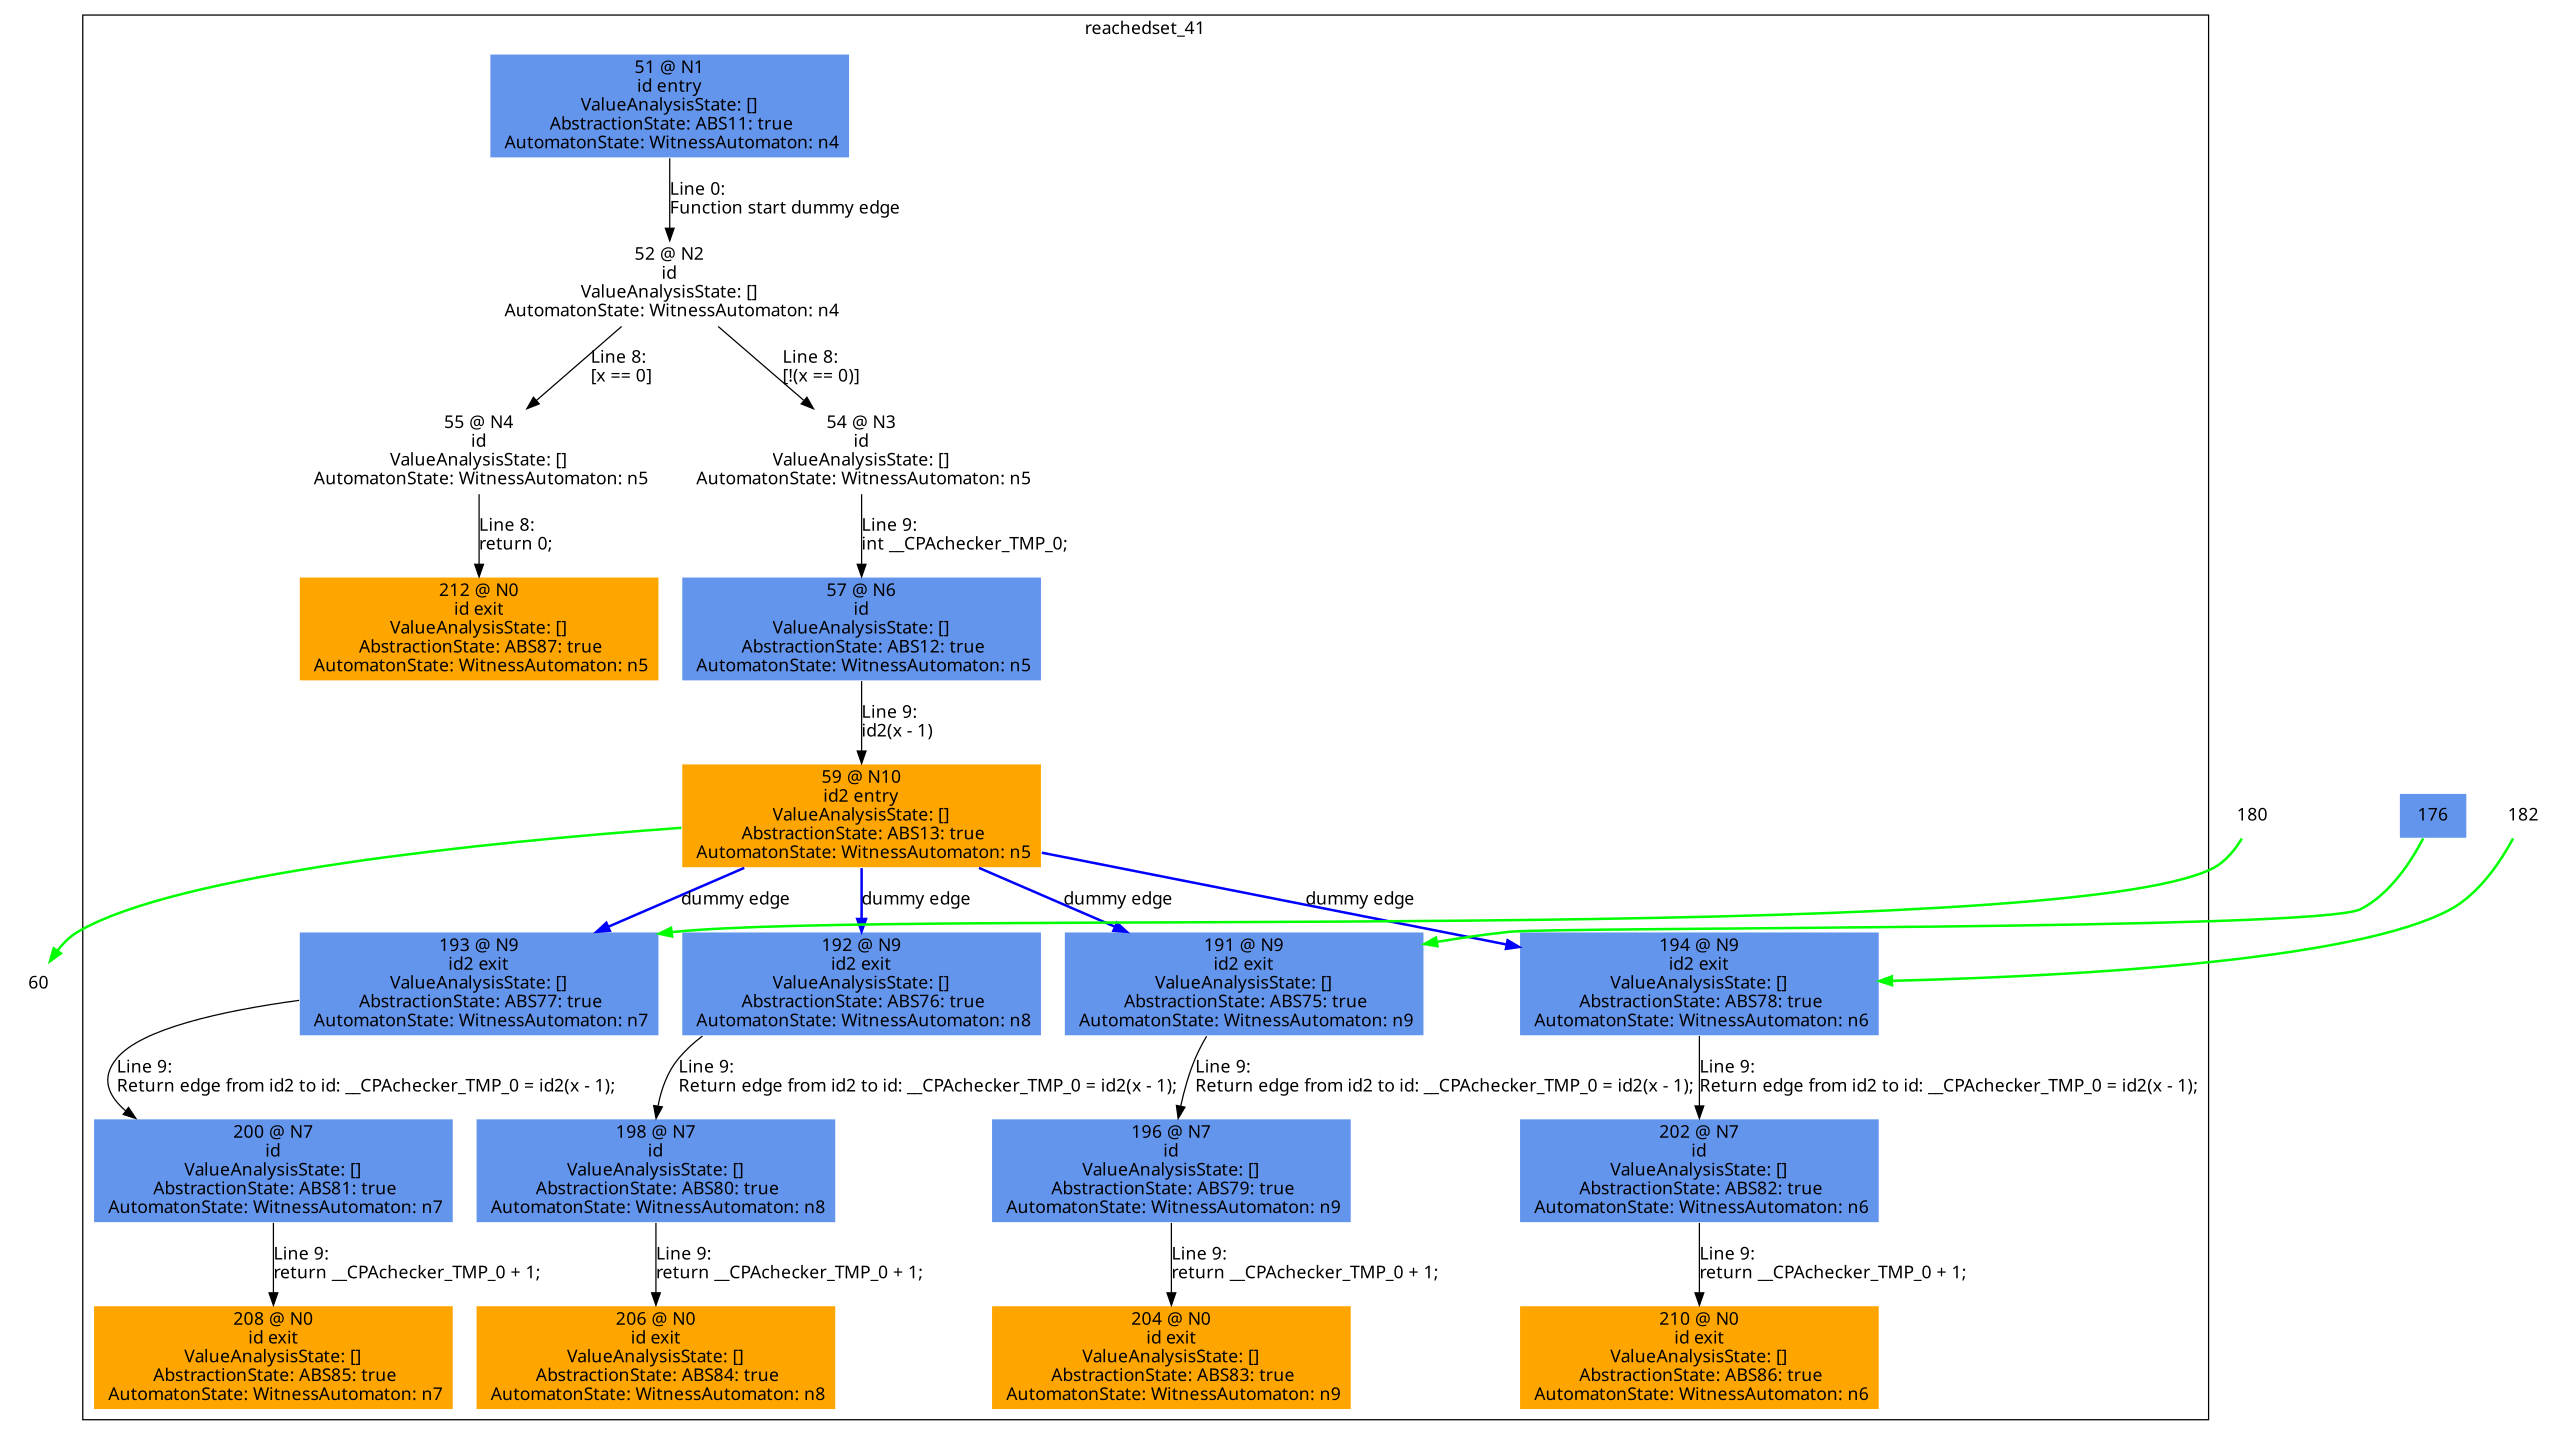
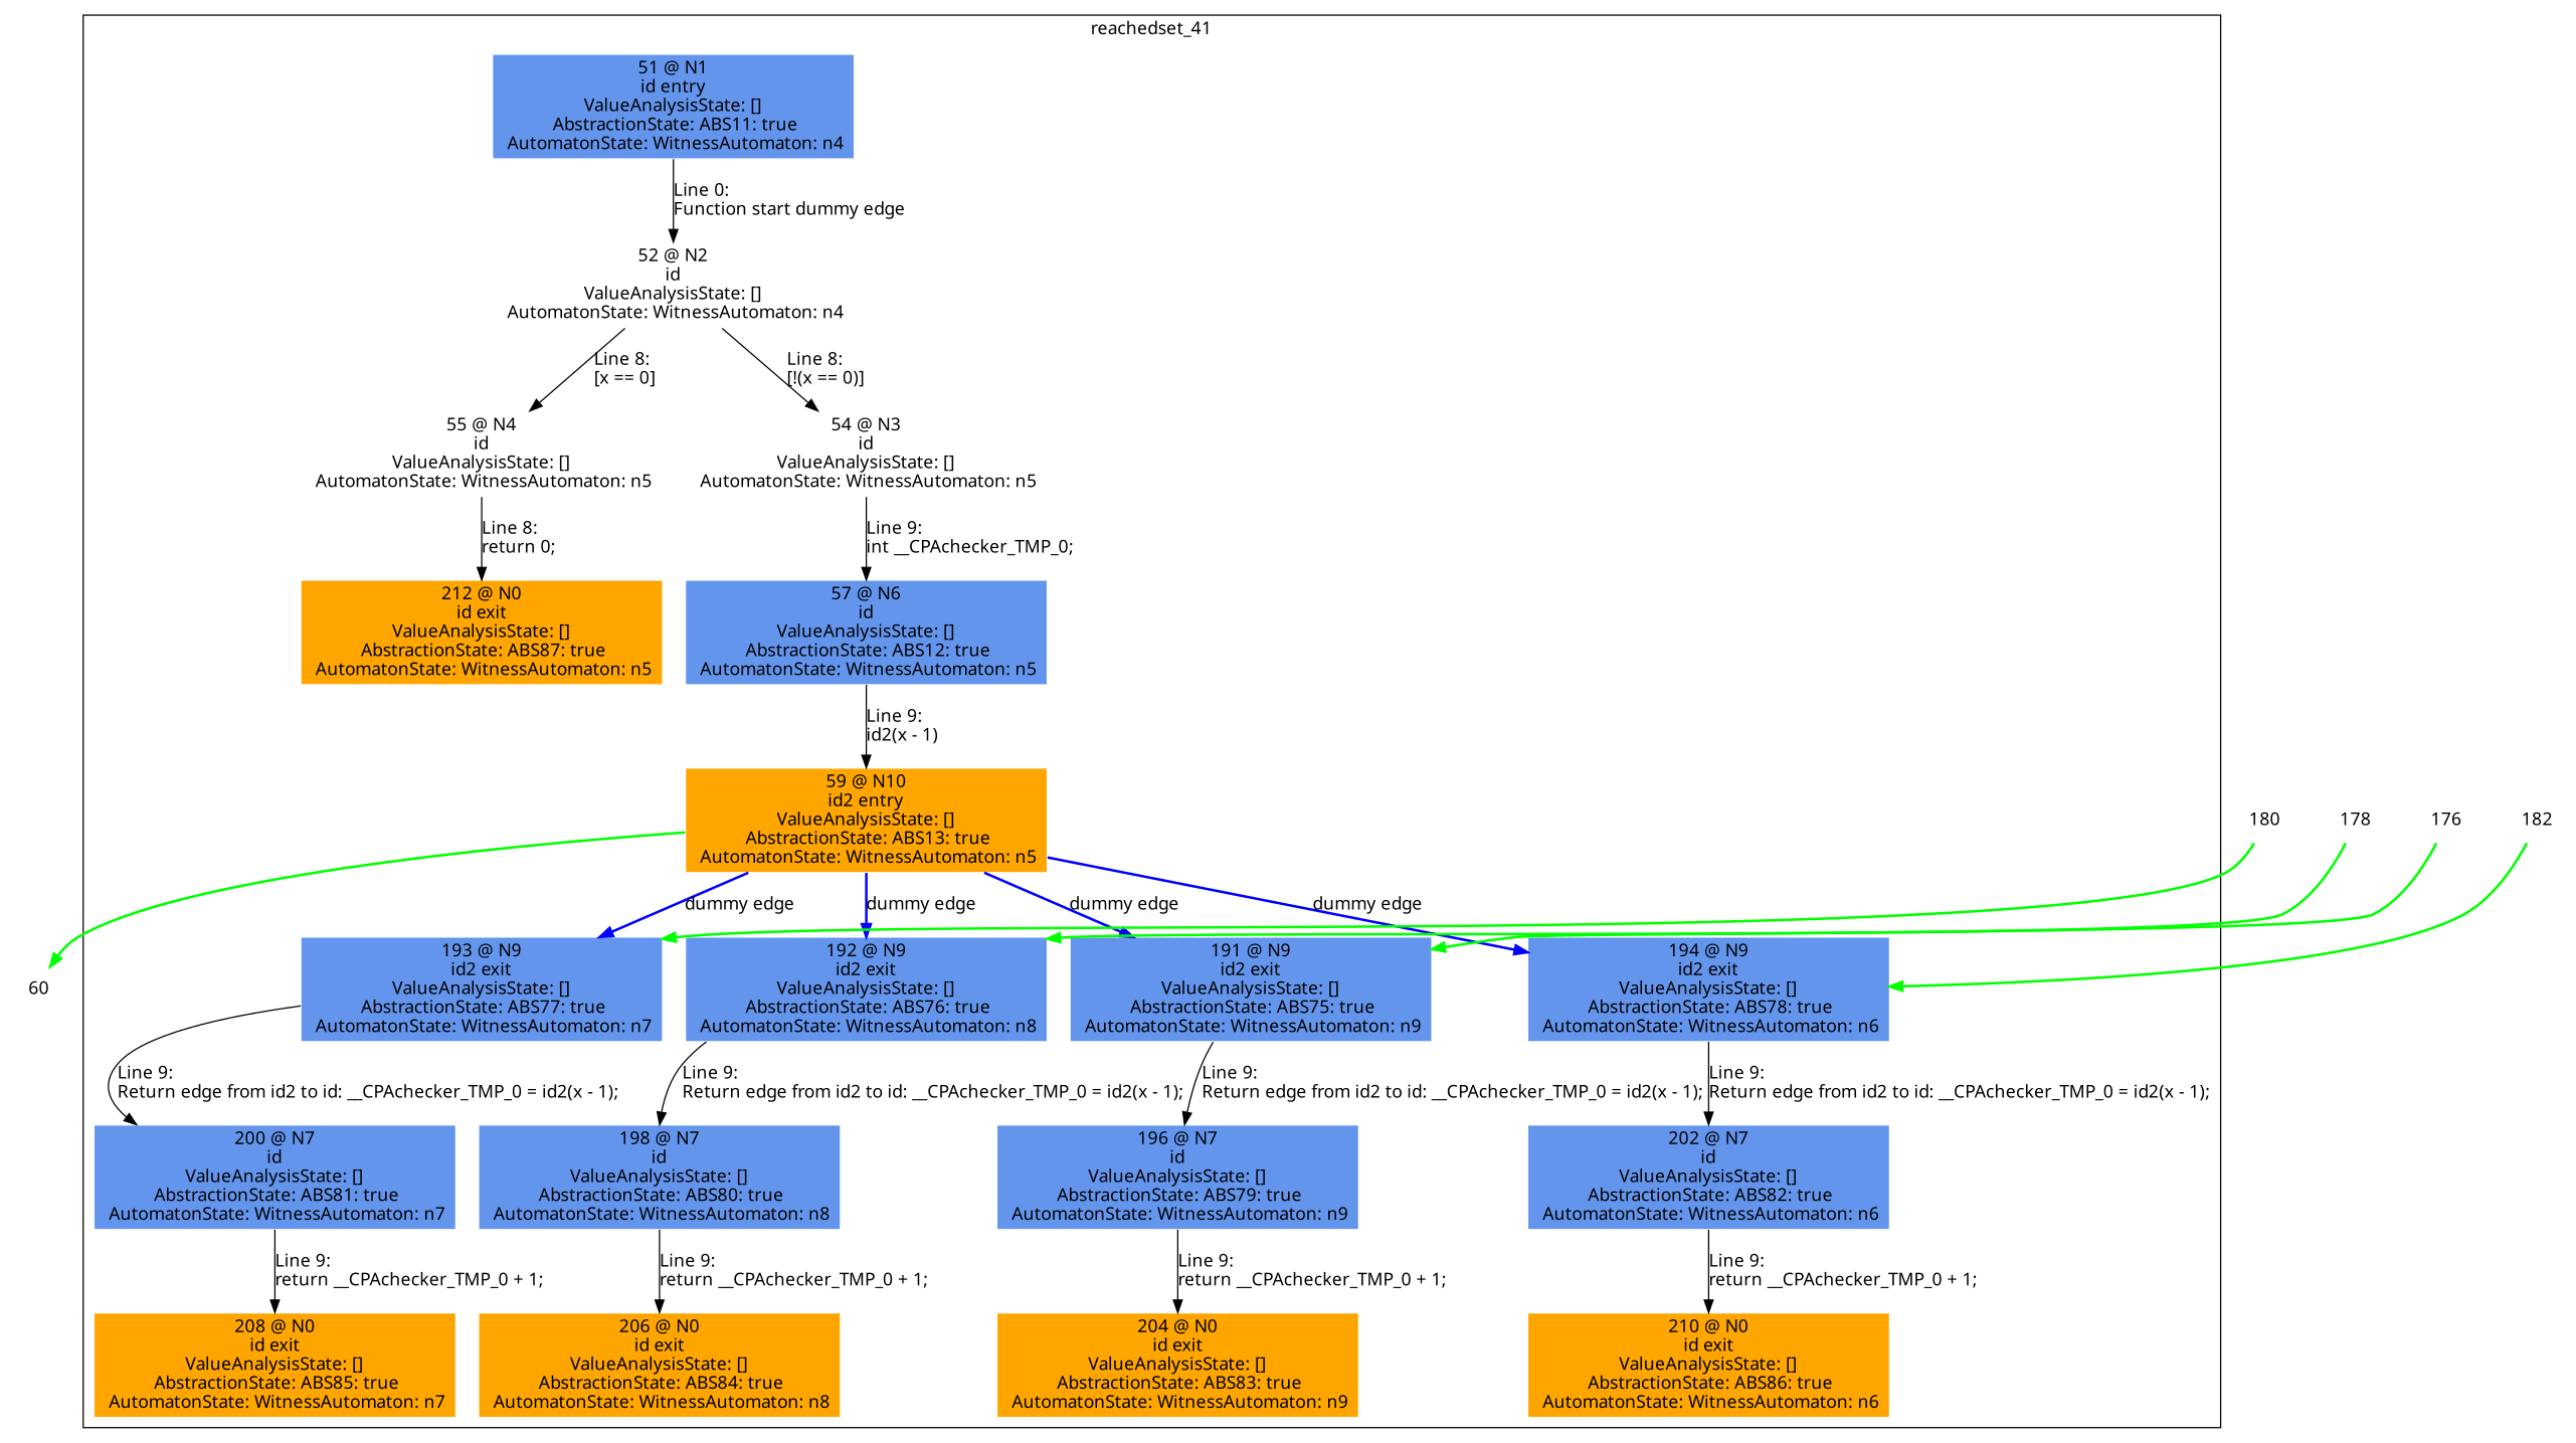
  digraph {
    fontname="Noto Sans"
    node [color=white fillcolor=cornflowerblue fontname="Noto Sans" shape=box style=filled]
    edge [fontname="Noto Sans"]
    n1 [label="51 @ N1\nid entry\nValueAnalysisState: []\n AbstractionState: ABS11: true\n AutomatonState: WitnessAutomaton: n4\n"]
    n2 [label="52 @ N2\nid\nValueAnalysisState: []\n AutomatonState: WitnessAutomaton: n4\n" fillcolor=""]
    n3 [label="55 @ N4\nid\nValueAnalysisState: []\n AutomatonState: WitnessAutomaton: n5\n" fillcolor=""]
    n4 [label="54 @ N3\nid\nValueAnalysisState: []\n AutomatonState: WitnessAutomaton: n5\n" fillcolor=""]
    n5 [fillcolor=orange label="212 @ N0\nid exit\nValueAnalysisState: []\n AbstractionState: ABS87: true\n AutomatonState: WitnessAutomaton: n5\n"]
    n6 [label="57 @ N6\nid\nValueAnalysisState: []\n AbstractionState: ABS12: true\n AutomatonState: WitnessAutomaton: n5\n"]
    n7 [fillcolor=orange label="59 @ N10\nid2 entry\nValueAnalysisState: []\n AbstractionState: ABS13: true\n AutomatonState: WitnessAutomaton: n5\n"]
    n8 [label="194 @ N9\nid2 exit\nValueAnalysisState: []\n AbstractionState: ABS78: true\n AutomatonState: WitnessAutomaton: n6\n"]
    n9 [label="193 @ N9\nid2 exit\nValueAnalysisState: []\n AbstractionState: ABS77: true\n AutomatonState: WitnessAutomaton: n7\n"]
    n10 [label="192 @ N9\nid2 exit\nValueAnalysisState: []\n AbstractionState: ABS76: true\n AutomatonState: WitnessAutomaton: n8\n"]
    n11 [label="191 @ N9\nid2 exit\nValueAnalysisState: []\n AbstractionState: ABS75: true\n AutomatonState: WitnessAutomaton: n9\n"]
    n12 [label="202 @ N7\nid\nValueAnalysisState: []\n AbstractionState: ABS82: true\n AutomatonState: WitnessAutomaton: n6\n"]
    n13 [fillcolor=orange label="210 @ N0\nid exit\nValueAnalysisState: []\n AbstractionState: ABS86: true\n AutomatonState: WitnessAutomaton: n6\n"]
    n14 [label="200 @ N7\nid\nValueAnalysisState: []\n AbstractionState: ABS81: true\n AutomatonState: WitnessAutomaton: n7\n"]
    n15 [fillcolor=orange label="208 @ N0\nid exit\nValueAnalysisState: []\n AbstractionState: ABS85: true\n AutomatonState: WitnessAutomaton: n7\n"]
    n16 [label="198 @ N7\nid\nValueAnalysisState: []\n AbstractionState: ABS80: true\n AutomatonState: WitnessAutomaton: n8\n"]
    n17 [fillcolor=orange label="206 @ N0\nid exit\nValueAnalysisState: []\n AbstractionState: ABS84: true\n AutomatonState: WitnessAutomaton: n8\n"]
    n18 [label="196 @ N7\nid\nValueAnalysisState: []\n AbstractionState: ABS79: true\n AutomatonState: WitnessAutomaton: n9\n"]
    n19 [fillcolor=orange label="204 @ N0\nid exit\nValueAnalysisState: []\n AbstractionState: ABS83: true\n AutomatonState: WitnessAutomaton: n9\n"]
    60 [fillcolor=""]
-   176
+   176 [fillcolor=""]
+   178 [fillcolor=""]
    180 [fillcolor=""]
    182 [fillcolor=""]
    subgraph cluster_1 {
      label=reachedset_41
      n1
      n2
      n3
      n4
      n5
      n6
      n7
      n8
      n9
      n10
      n11
      n12
      n13
      n14
      n15
      n16
      n17
      n18
      n19
    }
    n1 -> n2 [label="Line 0: \lFunction start dummy edge\l"]
    n2 -> n3 [label="Line 8: \l[x == 0]\l"]
    n2 -> n4 [label="Line 8: \l[!(x == 0)]\l"]
    n3 -> n5 [label="Line 8: \lreturn 0;\l"]
    n4 -> n6 [label="Line 9: \lint __CPAchecker_TMP_0;\l"]
    n6 -> n7 [label="Line 9: \lid2(x - 1)\l"]
    n7 -> n8 [color=blue label="dummy edge" style=bold]
    n7 -> n9 [color=blue label="dummy edge" style=bold]
    n7 -> n10 [color=blue label="dummy edge" style=bold]
    n7 -> n11 [color=blue label="dummy edge" style=bold]
    n7 -> 60 [color=green style=bold]
    n8 -> n12 [label="Line 9: \lReturn edge from id2 to id: __CPAchecker_TMP_0 = id2(x - 1);\l"]
    n9 -> n14 [label="Line 9: \lReturn edge from id2 to id: __CPAchecker_TMP_0 = id2(x - 1);\l"]
    n10 -> n16 [label="Line 9: \lReturn edge from id2 to id: __CPAchecker_TMP_0 = id2(x - 1);\l"]
    n11 -> n18 [label="Line 9: \lReturn edge from id2 to id: __CPAchecker_TMP_0 = id2(x - 1);\l"]
    n12 -> n13 [label="Line 9: \lreturn __CPAchecker_TMP_0 + 1;\l"]
    n14 -> n15 [label="Line 9: \lreturn __CPAchecker_TMP_0 + 1;\l"]
    n16 -> n17 [label="Line 9: \lreturn __CPAchecker_TMP_0 + 1;\l"]
    n18 -> n19 [label="Line 9: \lreturn __CPAchecker_TMP_0 + 1;\l"]
    176 -> n11 [color=green style=bold]
+   178 -> n10 [color=green style=bold]
    180 -> n9 [color=green style=bold]
    182 -> n8 [color=green style=bold]
  }
